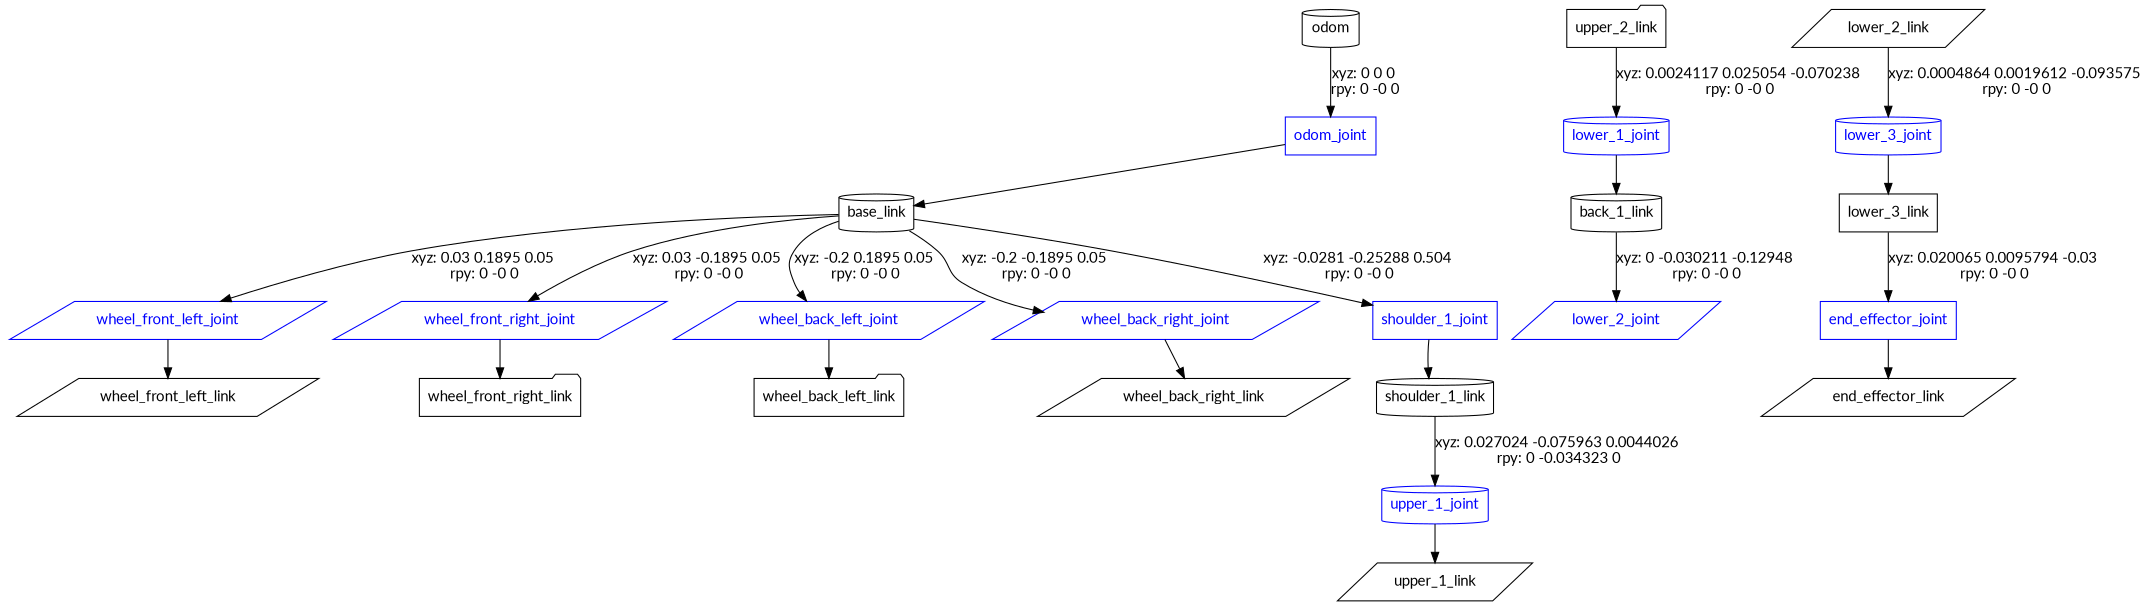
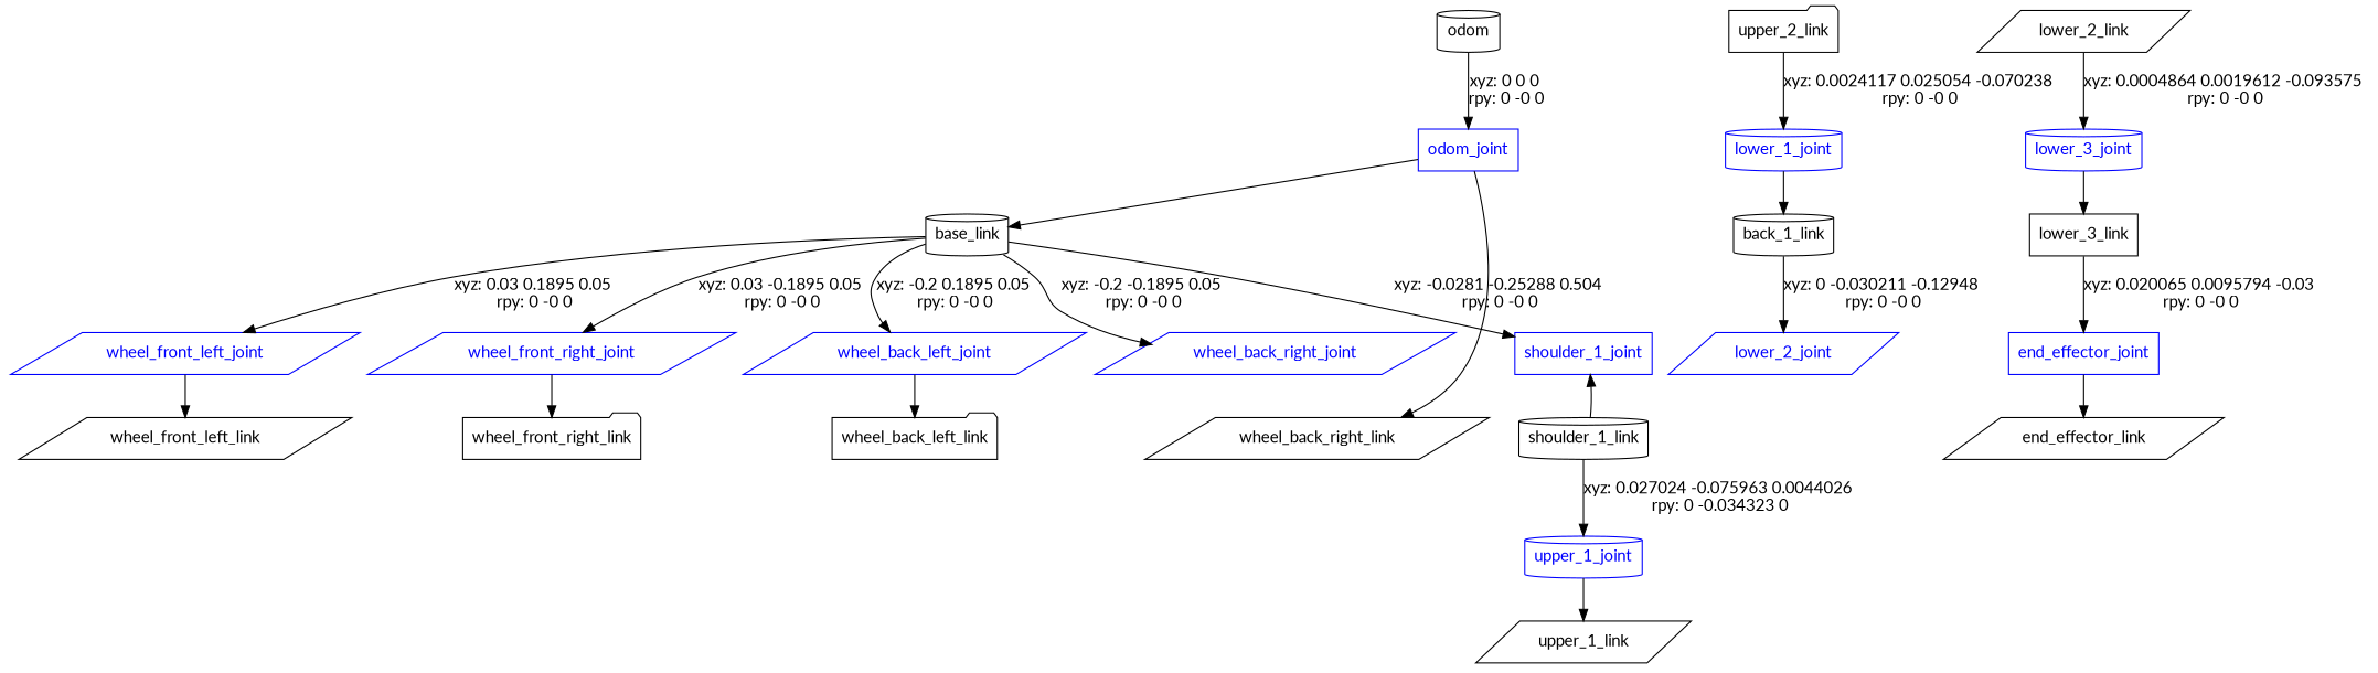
  digraph {
    fontname=Lato
    node [fontname=Lato shape=parallelogram]
    edge [fontname=Lato]
    n1 [label=odom shape=cylinder]
    odom_joint [color=blue fontcolor=blue shape=box]
    n3 [label=base_link shape=cylinder]
    shoulder_1_joint [color=blue fontcolor=blue shape=box]
    wheel_back_left_joint [color=blue fontcolor=blue]
    wheel_back_right_joint [color=blue fontcolor=blue]
    wheel_front_left_joint [color=blue fontcolor=blue]
    wheel_front_right_joint [color=blue fontcolor=blue]
    n9 [label=shoulder_1_link shape=cylinder]
    n10 [label=wheel_back_left_link shape=folder]
    n11 [label=wheel_back_right_link]
    n12 [label=wheel_front_left_link]
    n13 [label=wheel_front_right_link shape=folder]
    upper_1_joint [color=blue fontcolor=blue shape=cylinder]
    n15 [label=upper_1_link]
    n16 [label=upper_2_link shape=folder]
    lower_1_joint [color=blue fontcolor=blue shape=cylinder]
    n18 [label=back_1_link shape=cylinder]
    lower_2_joint [color=blue fontcolor=blue]
    n20 [label=lower_2_link]
    lower_3_joint [color=blue fontcolor=blue shape=cylinder]
    n22 [label=lower_3_link shape=box]
    end_effector_joint [color=blue fontcolor=blue shape=box]
    n24 [label=end_effector_link]
    n1 -> odom_joint [label="xyz: 0 0 0 \nrpy: 0 -0 0"]
    odom_joint -> n3
    n3 -> shoulder_1_joint [label="xyz: -0.0281 -0.25288 0.504 \nrpy: 0 -0 0"]
    n3 -> wheel_back_left_joint [label="xyz: -0.2 0.1895 0.05 \nrpy: 0 -0 0"]
    n3 -> wheel_back_right_joint [label="xyz: -0.2 -0.1895 0.05 \nrpy: 0 -0 0"]
    n3 -> wheel_front_left_joint [label="xyz: 0.03 0.1895 0.05 \nrpy: 0 -0 0"]
    n3 -> wheel_front_right_joint [label="xyz: 0.03 -0.1895 0.05 \nrpy: 0 -0 0"]
-   shoulder_1_joint -> n9
+   n9 -> shoulder_1_joint
    wheel_back_left_joint -> n10
-   wheel_back_right_joint -> n11
+   odom_joint -> n11
    wheel_front_left_joint -> n12
    wheel_front_right_joint -> n13
    n9 -> upper_1_joint [label="xyz: 0.027024 -0.075963 0.0044026 \nrpy: 0 -0.034323 0"]
    upper_1_joint -> n15
    n16 -> lower_1_joint [label="xyz: 0.0024117 0.025054 -0.070238 \nrpy: 0 -0 0"]
    lower_1_joint -> n18
    n18 -> lower_2_joint [label="xyz: 0 -0.030211 -0.12948 \nrpy: 0 -0 0"]
    n20 -> lower_3_joint [label="xyz: 0.0004864 0.0019612 -0.093575 \nrpy: 0 -0 0"]
    lower_3_joint -> n22
    n22 -> end_effector_joint [label="xyz: 0.020065 0.0095794 -0.03 \nrpy: 0 -0 0"]
    end_effector_joint -> n24
  }
